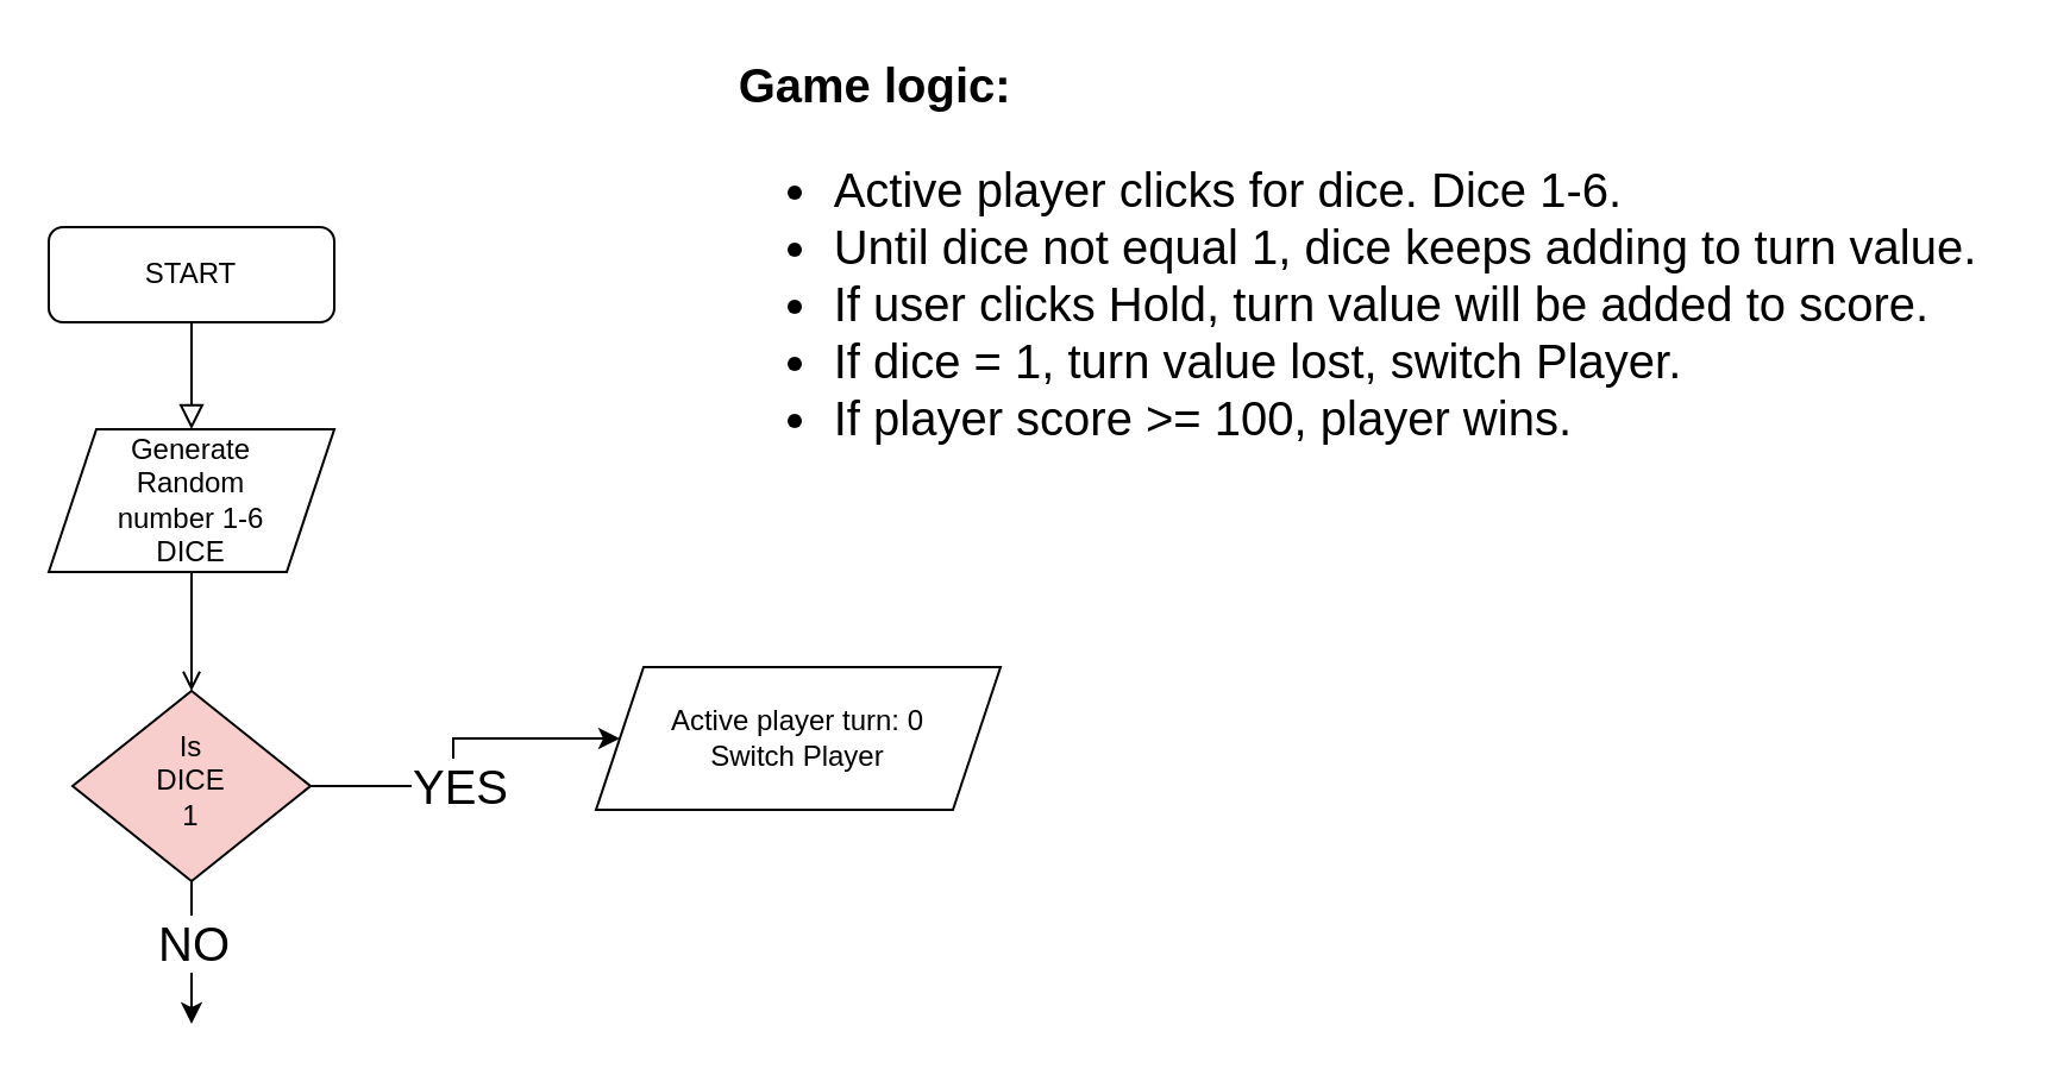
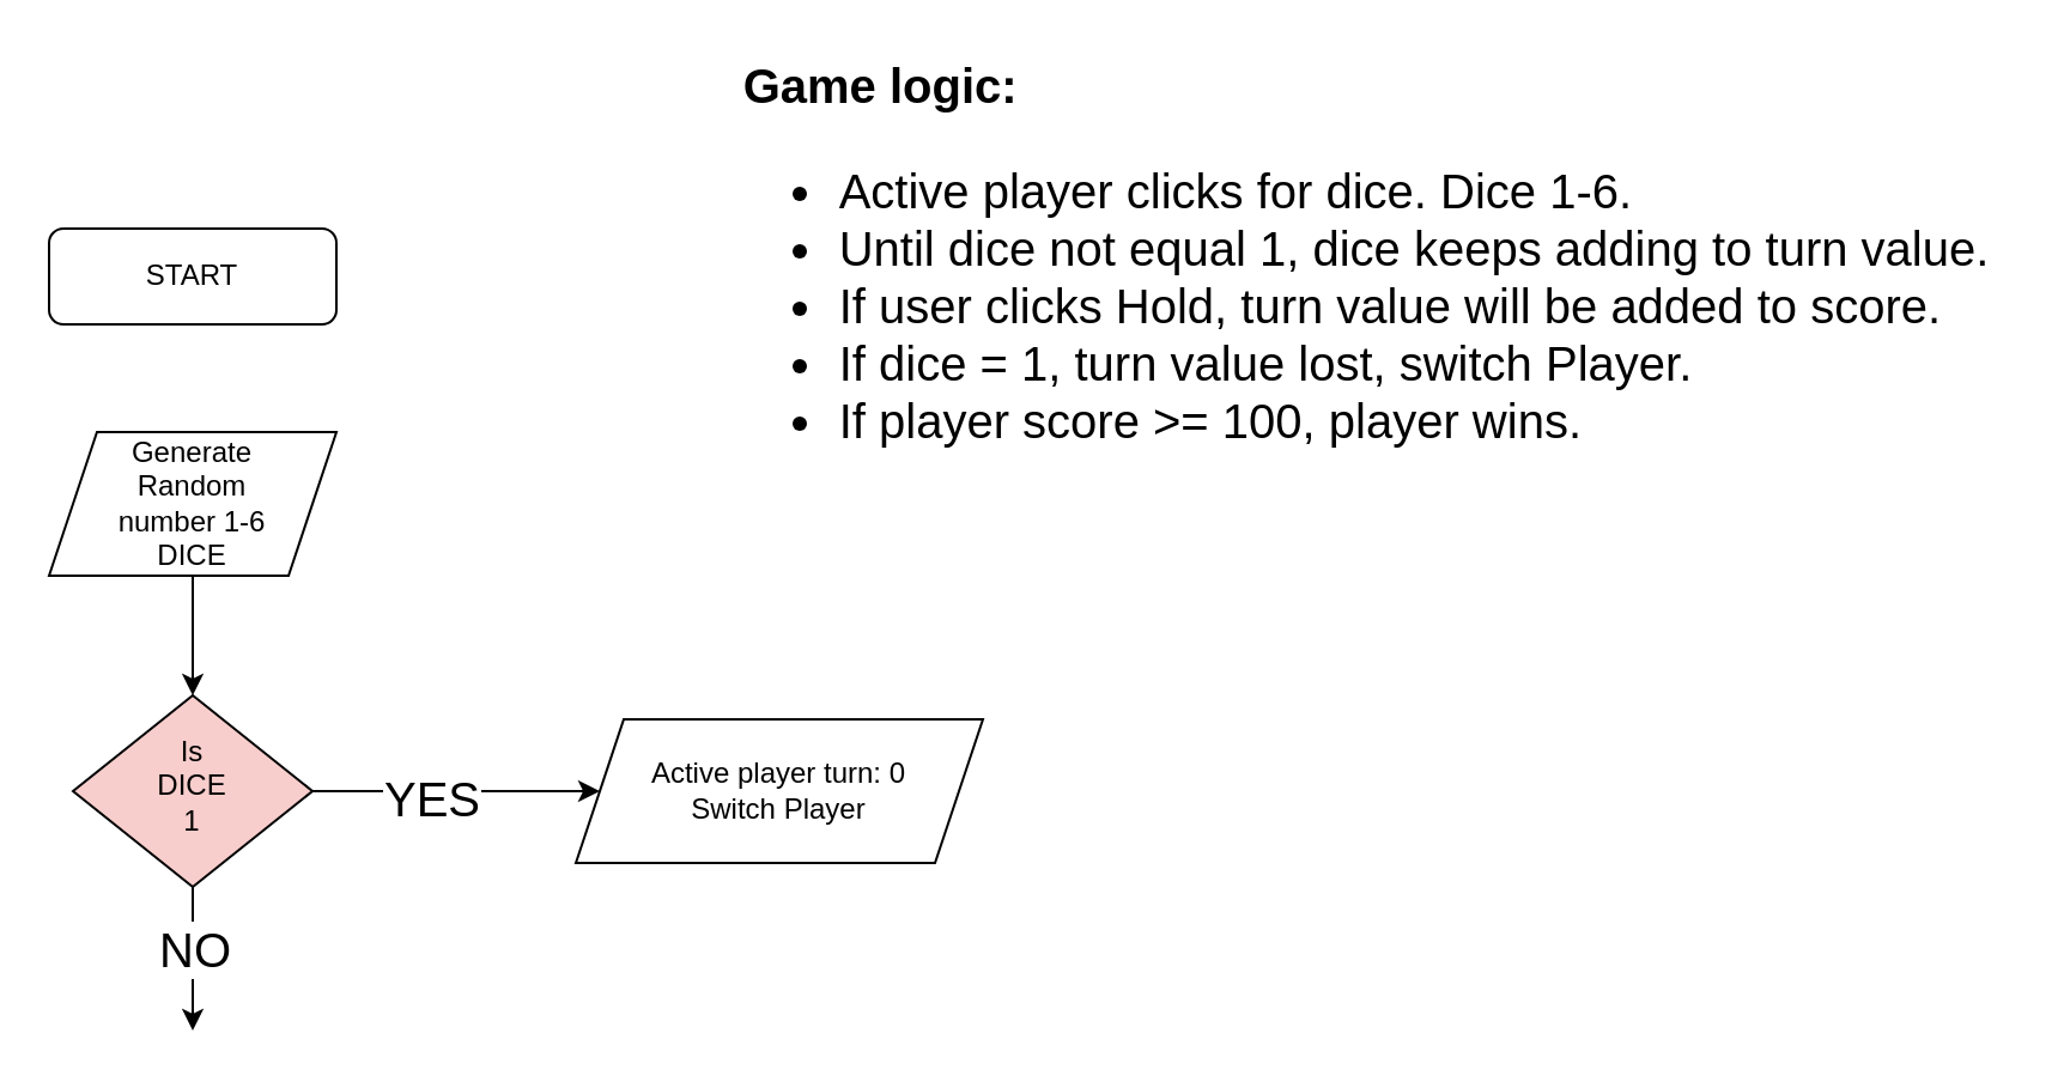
  <mxCell id="0" />
  <mxCell id="1" parent="0" />
- <mxCell id="2" value="" style="rounded=0;html=1;jettySize=auto;orthogonalLoop=1;fontSize=11;endArrow=block;endFill=0;endSize=8;strokeWidth=1;shadow=0;labelBackgroundColor=none;edgeStyle=orthogonalEdgeStyle;" parent="1" source="3" target="10" edge="1"><mxGeometry relative="1" as="geometry" /></mxCell>
  <mxCell id="3" value="START" style="rounded=1;whiteSpace=wrap;html=1;fontSize=12;glass=0;strokeWidth=1;shadow=0;" parent="1" vertex="1"><mxGeometry x="20" y="95" width="120" height="40" as="geometry" /></mxCell>
  <mxCell id="4" style="edgeStyle=orthogonalEdgeStyle;rounded=0;orthogonalLoop=1;jettySize=auto;html=1;fontSize=20;" parent="1" source="8" edge="1"><mxGeometry relative="1" as="geometry"><mxPoint x="80" y="430" as="targetPoint" /></mxGeometry></mxCell>
  <mxCell id="5" value="NO" style="edgeLabel;html=1;align=center;verticalAlign=middle;resizable=0;points=[];fontSize=20;" parent="4" vertex="1" connectable="0"><mxGeometry x="-0.8" y="5" relative="1" as="geometry"><mxPoint x="-5" y="19" as="offset" /></mxGeometry></mxCell>
  <mxCell id="6" style="edgeStyle=orthogonalEdgeStyle;rounded=0;orthogonalLoop=1;jettySize=auto;html=1;entryX=0;entryY=0.5;entryDx=0;entryDy=0;fontSize=20;" parent="1" source="8" target="12" edge="1"><mxGeometry relative="1" as="geometry" /></mxCell>
  <mxCell id="7" value="YES" style="edgeLabel;html=1;align=center;verticalAlign=middle;resizable=0;points=[];fontSize=20;" parent="6" vertex="1" connectable="0"><mxGeometry x="-0.189" y="-2" relative="1" as="geometry"><mxPoint as="offset" /></mxGeometry></mxCell>
  <mxCell id="8" value="Is&lt;br&gt;DICE&lt;br&gt;1" style="rhombus;whiteSpace=wrap;html=1;shadow=0;fontFamily=Helvetica;fontSize=12;align=center;strokeWidth=1;spacing=6;spacingTop=-4;fillColor=#f8cecc;" parent="1" vertex="1"><mxGeometry x="30" y="290" width="100" height="80" as="geometry" /></mxCell>
- <mxCell id="9" style="edgeStyle=orthogonalEdgeStyle;rounded=0;orthogonalLoop=1;jettySize=auto;html=1;entryX=0.5;entryY=0;entryDx=0;entryDy=0;fontSize=20;endArrow=open;" parent="1" source="10" target="8" edge="1"><mxGeometry relative="1" as="geometry" /></mxCell>
+ <mxCell id="9" style="edgeStyle=orthogonalEdgeStyle;rounded=0;orthogonalLoop=1;jettySize=auto;html=1;entryX=0.5;entryY=0;entryDx=0;entryDy=0;fontSize=20;" parent="1" source="10" target="8" edge="1"><mxGeometry relative="1" as="geometry" /></mxCell>
  <mxCell id="10" value="Generate &lt;br&gt;Random&lt;br&gt;number 1-6&lt;br&gt;DICE" style="shape=parallelogram;perimeter=parallelogramPerimeter;whiteSpace=wrap;html=1;fixedSize=1;" parent="1" vertex="1"><mxGeometry x="20" y="180" width="120" height="60" as="geometry" /></mxCell>
  <mxCell id="11" value="&lt;div style=&quot;text-align: left;&quot;&gt;&lt;b style=&quot;background-color: initial; font-size: 12px; text-align: center;&quot;&gt;&lt;font style=&quot;font-size: 20px;&quot;&gt;Game logic:&lt;/font&gt;&lt;/b&gt;&lt;br&gt;&lt;ul&gt;&lt;li&gt;&lt;span style=&quot;background-color: initial;&quot;&gt;Active player clicks for dice. Dice 1-6.&lt;/span&gt;&lt;/li&gt;&lt;li&gt;&lt;span style=&quot;background-color: initial;&quot;&gt;Until dice not equal 1, dice keeps adding to turn value.&lt;/span&gt;&lt;/li&gt;&lt;li&gt;&lt;span style=&quot;background-color: initial;&quot;&gt;If user clicks Hold, turn value will be added to score.&lt;/span&gt;&lt;/li&gt;&lt;li&gt;&lt;span style=&quot;background-color: initial;&quot;&gt;If dice = 1, turn value lost, switch Player.&lt;/span&gt;&lt;/li&gt;&lt;li&gt;&lt;span style=&quot;background-color: initial;&quot;&gt;If player score &amp;gt;= 100, player wins.&lt;/span&gt;&lt;/li&gt;&lt;/ul&gt;&lt;/div&gt;" style="text;html=1;resizable=0;autosize=1;align=center;verticalAlign=middle;points=[];fillColor=none;strokeColor=none;rounded=0;fontSize=20;" parent="1" vertex="1"><mxGeometry x="300" y="20" width="540" height="190" as="geometry" /></mxCell>
- <mxCell id="12" value="Active player turn: 0&lt;br&gt;Switch Player" style="shape=parallelogram;perimeter=parallelogramPerimeter;whiteSpace=wrap;html=1;fixedSize=1;" parent="1" vertex="1"><mxGeometry x="250" y="280" width="170" height="60" as="geometry" /></mxCell>
+ <mxCell id="12" value="Active player turn: 0&lt;br&gt;Switch Player" style="shape=parallelogram;perimeter=parallelogramPerimeter;whiteSpace=wrap;html=1;fixedSize=1;" parent="1" vertex="1"><mxGeometry x="240" y="300" width="170" height="60" as="geometry" /></mxCell>
